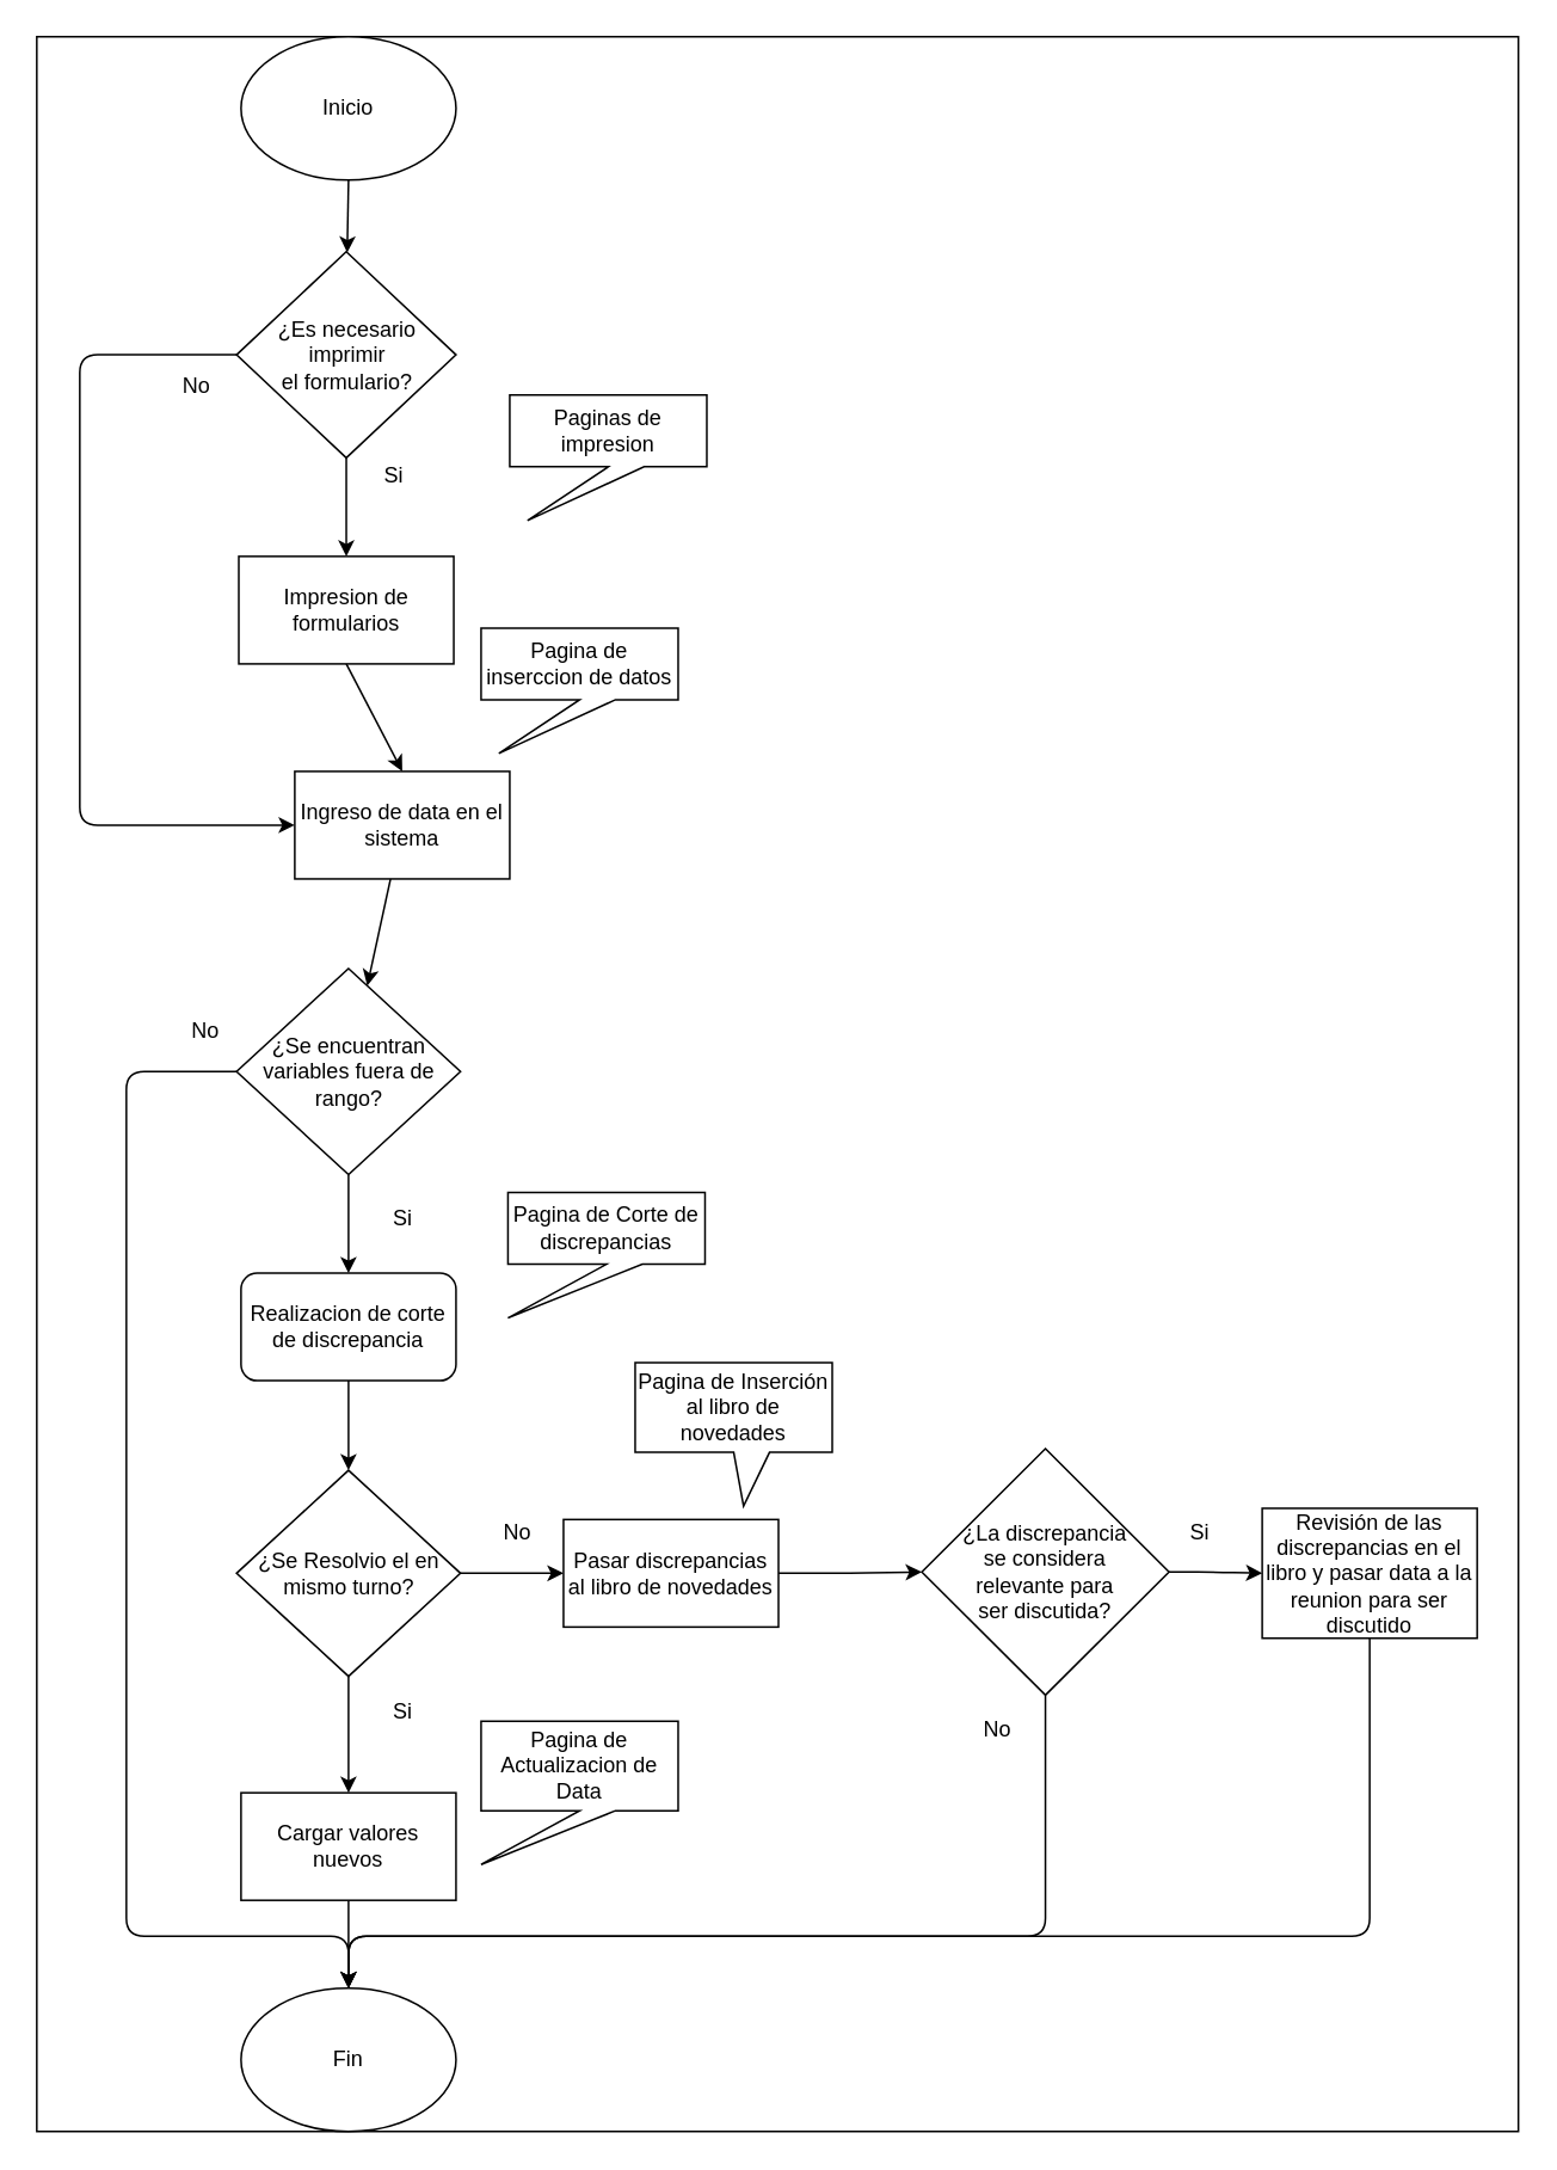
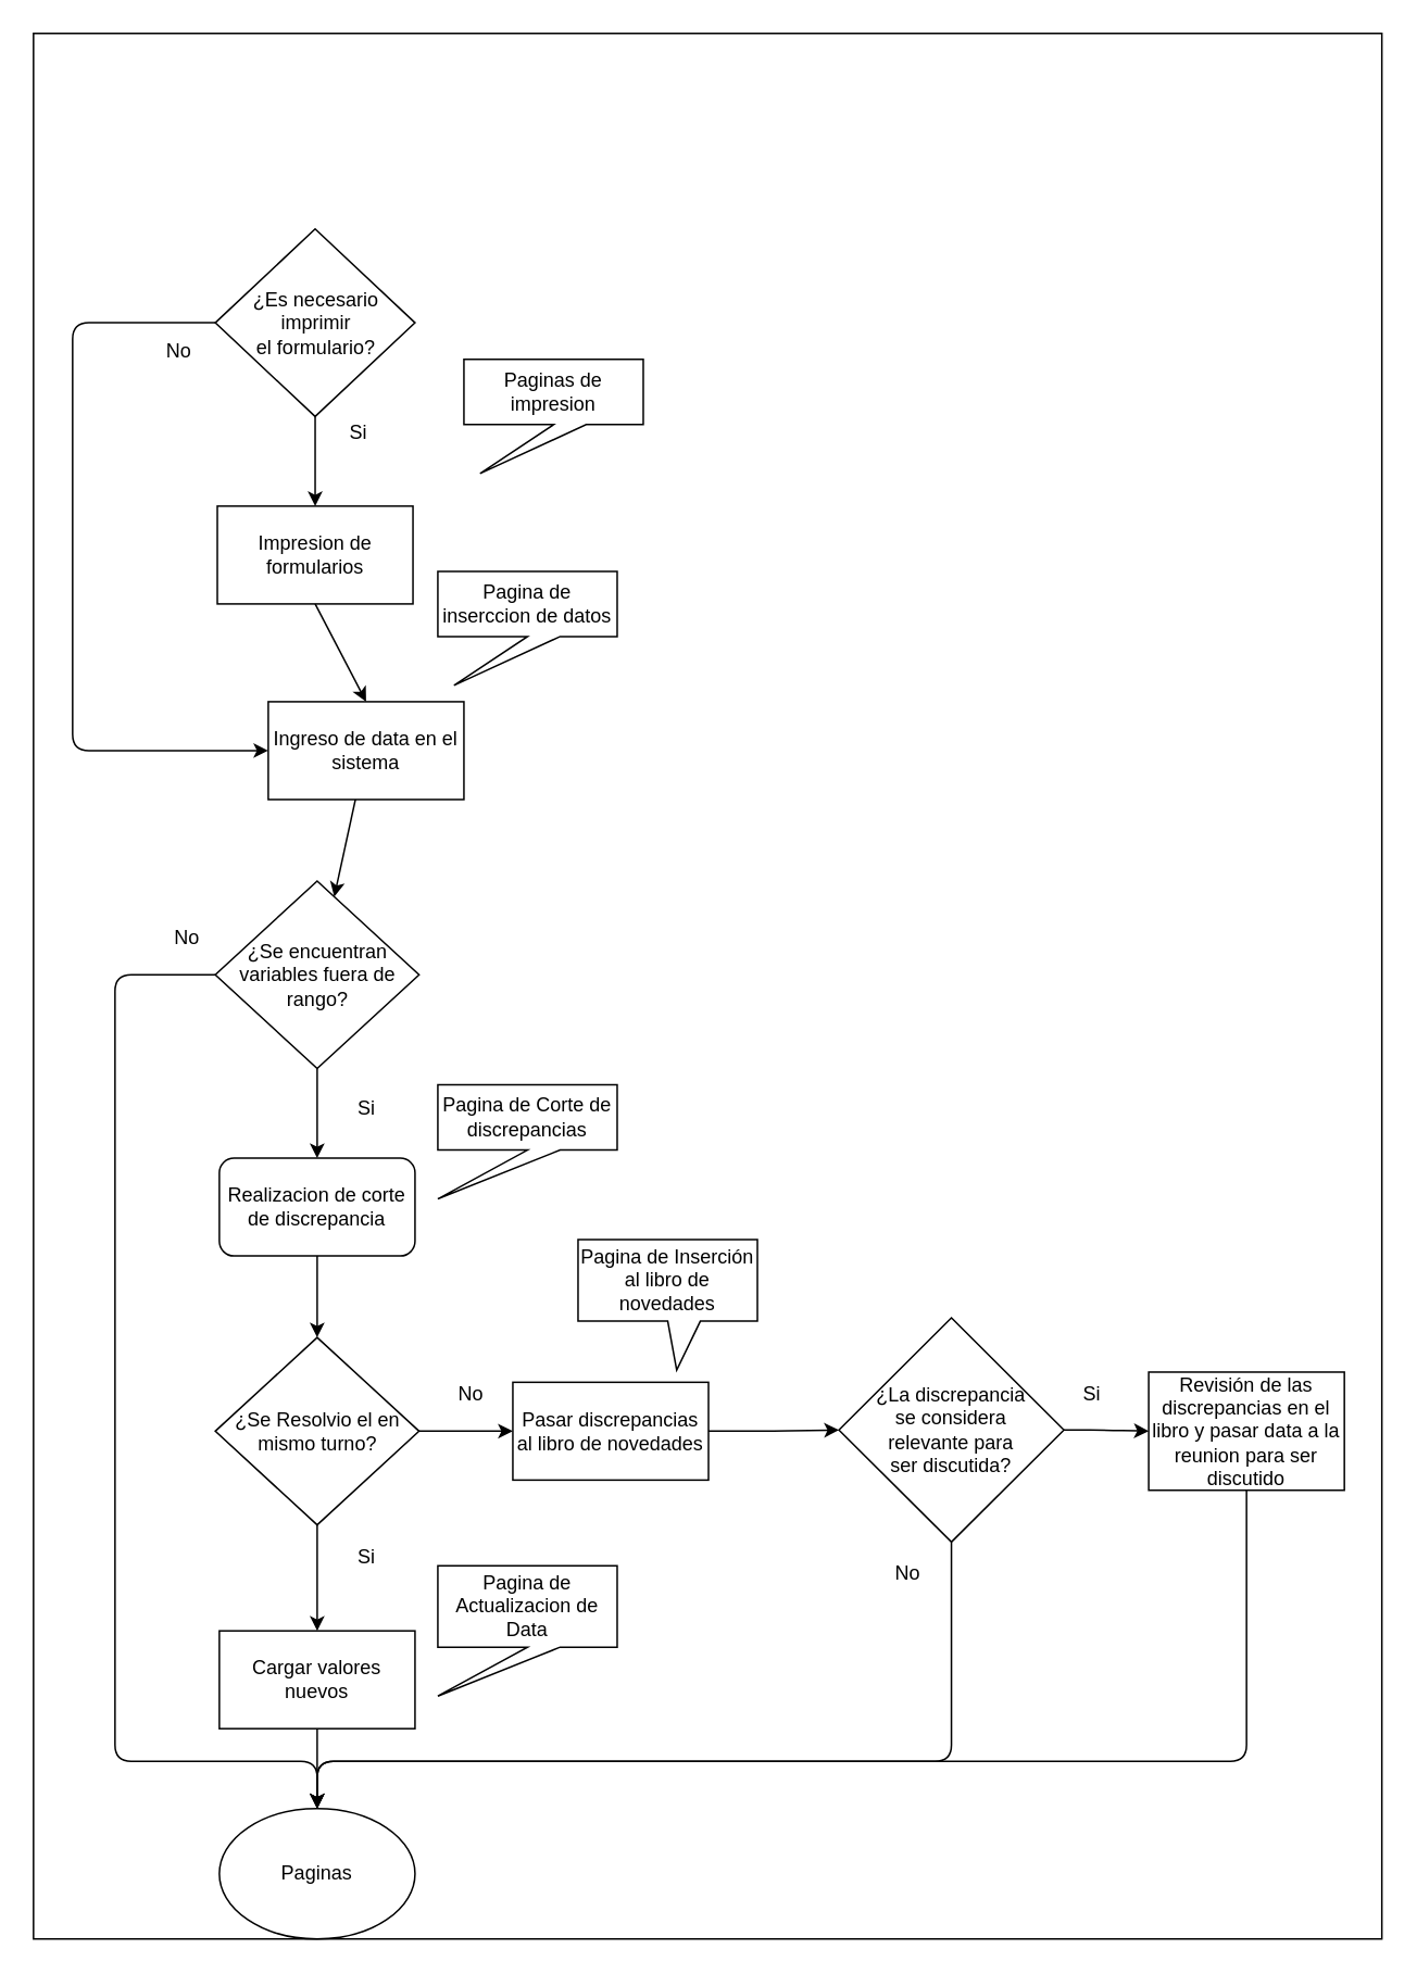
  <mxCell id="0" />
  <mxCell id="1" parent="0" />
  <mxCell id="2" value="" style="rounded=0;whiteSpace=wrap;html=1;" vertex="1" parent="1"><mxGeometry width="827" height="1169" as="geometry" x="20" y="20" /></mxCell>
- <mxCell id="3" value="" style="edgeStyle=none;html=1;" parent="1" source="4" target="40" edge="1"><mxGeometry relative="1" as="geometry" /></mxCell>
- <mxCell id="4" value="Inicio" style="ellipse;whiteSpace=wrap;html=1;" parent="1" vertex="1"><mxGeometry x="134" width="120" height="80" as="geometry" y="20" /></mxCell>
- <mxCell id="5" value="Fin" style="ellipse;whiteSpace=wrap;html=1;" parent="1" vertex="1"><mxGeometry x="134" y="1109" width="120" height="80" as="geometry" /></mxCell>
+ <mxCell id="5" value="Paginas" style="ellipse;whiteSpace=wrap;html=1;" parent="1" vertex="1"><mxGeometry x="134" y="1109" width="120" height="80" as="geometry" /></mxCell>
  <mxCell id="6" style="edgeStyle=none;html=1;exitX=0.5;exitY=1;exitDx=0;exitDy=0;entryX=0.5;entryY=0;entryDx=0;entryDy=0;" parent="1" source="7" target="10" edge="1"><mxGeometry relative="1" as="geometry" /></mxCell>
  <mxCell id="7" value="Impresion de formularios" style="rounded=0;whiteSpace=wrap;html=1;" parent="1" vertex="1"><mxGeometry x="132.75" y="310" width="120" height="60" as="geometry" /></mxCell>
  <mxCell id="8" value="Paginas de impresion" style="shape=callout;whiteSpace=wrap;html=1;perimeter=calloutPerimeter;position2=0.09;" parent="1" vertex="1"><mxGeometry x="284" y="220" width="110" height="70" as="geometry" /></mxCell>
  <mxCell id="9" value="" style="edgeStyle=none;html=1;" parent="1" source="10" target="17" edge="1"><mxGeometry relative="1" as="geometry" /></mxCell>
  <mxCell id="10" value="Ingreso de data en el sistema" style="rounded=0;whiteSpace=wrap;html=1;" parent="1" vertex="1"><mxGeometry x="164" y="430" width="120" height="60" as="geometry" /></mxCell>
  <mxCell id="11" value="Pagina de inserccion de datos&lt;br&gt;" style="shape=callout;whiteSpace=wrap;html=1;perimeter=calloutPerimeter;position2=0.09;" parent="1" vertex="1"><mxGeometry x="268" y="350" width="110" height="70" as="geometry" /></mxCell>
  <mxCell id="12" value="" style="edgeStyle=none;html=1;" parent="1" source="13" target="21" edge="1"><mxGeometry relative="1" as="geometry" /></mxCell>
  <mxCell id="13" value="Realizacion de corte de discrepancia" style="whiteSpace=wrap;html=1;rounded=1;" parent="1" vertex="1"><mxGeometry x="134" y="710" width="120" height="60" as="geometry" /></mxCell>
- <mxCell id="14" value="Pagina de Corte de discrepancias" style="shape=callout;whiteSpace=wrap;html=1;perimeter=calloutPerimeter;position2=0;" parent="1" vertex="1"><mxGeometry x="283" y="665" width="110" height="70" as="geometry" /></mxCell>
+ <mxCell id="14" value="Pagina de Corte de discrepancias" style="shape=callout;whiteSpace=wrap;html=1;perimeter=calloutPerimeter;position2=0;" parent="1" vertex="1"><mxGeometry x="268" y="665" width="110" height="70" as="geometry" /></mxCell>
  <mxCell id="15" value="" style="edgeStyle=none;html=1;" parent="1" source="17" target="13" edge="1"><mxGeometry relative="1" as="geometry" /></mxCell>
  <mxCell id="16" style="edgeStyle=orthogonalEdgeStyle;html=1;entryX=0.5;entryY=0;entryDx=0;entryDy=0;" parent="1" source="17" target="5" edge="1"><mxGeometry relative="1" as="geometry"><mxPoint x="70" y="1100" as="targetPoint" /><Array as="points"><mxPoint x="70" y="598" /><mxPoint x="70" y="1080" /><mxPoint x="194" y="1080" /></Array></mxGeometry></mxCell>
  <mxCell id="17" value="¿Se encuentran variables fuera de rango?" style="rhombus;whiteSpace=wrap;html=1;" parent="1" vertex="1"><mxGeometry x="131.5" y="540" width="125" height="115" as="geometry" /></mxCell>
  <mxCell id="18" value="Si" style="text;html=1;align=center;verticalAlign=middle;resizable=0;points=[];autosize=1;strokeColor=none;fillColor=none;" parent="1" vertex="1"><mxGeometry x="209" y="665" width="30" height="30" as="geometry" /></mxCell>
  <mxCell id="19" value="" style="edgeStyle=none;html=1;" parent="1" source="21" target="23" edge="1"><mxGeometry relative="1" as="geometry" /></mxCell>
  <mxCell id="20" style="edgeStyle=orthogonalEdgeStyle;html=1;exitX=1;exitY=0.5;exitDx=0;exitDy=0;entryX=0;entryY=0.5;entryDx=0;entryDy=0;" parent="1" source="21" target="29" edge="1"><mxGeometry relative="1" as="geometry" /></mxCell>
  <mxCell id="21" value="¿Se Resolvio el en mismo turno?" style="rhombus;whiteSpace=wrap;html=1;" parent="1" vertex="1"><mxGeometry x="131.5" y="820" width="125" height="115" as="geometry" /></mxCell>
  <mxCell id="22" value="" style="edgeStyle=none;html=1;entryX=0.5;entryY=0;entryDx=0;entryDy=0;" parent="1" source="23" target="5" edge="1"><mxGeometry relative="1" as="geometry"><mxPoint x="190" y="960" as="targetPoint" /></mxGeometry></mxCell>
  <mxCell id="23" value="Cargar valores nuevos" style="rounded=0;whiteSpace=wrap;html=1;" parent="1" vertex="1"><mxGeometry x="134" y="1000" width="120" height="60" as="geometry" /></mxCell>
  <mxCell id="24" value="Si" style="text;html=1;align=center;verticalAlign=middle;resizable=0;points=[];autosize=1;strokeColor=none;fillColor=none;" parent="1" vertex="1"><mxGeometry x="209" y="940" width="30" height="30" as="geometry" /></mxCell>
  <mxCell id="25" value="No" style="text;html=1;align=center;verticalAlign=middle;resizable=0;points=[];autosize=1;strokeColor=none;fillColor=none;" parent="1" vertex="1"><mxGeometry x="94" y="560" width="40" height="30" as="geometry" /></mxCell>
  <mxCell id="26" value="Pagina de Actualizacion de Data" style="shape=callout;whiteSpace=wrap;html=1;perimeter=calloutPerimeter;position2=0;" parent="1" vertex="1"><mxGeometry x="268" y="960" width="110" height="80" as="geometry" /></mxCell>
  <mxCell id="27" value="No" style="text;html=1;align=center;verticalAlign=middle;resizable=0;points=[];autosize=1;strokeColor=none;fillColor=none;" parent="1" vertex="1"><mxGeometry x="268" y="840" width="40" height="30" as="geometry" /></mxCell>
  <mxCell id="28" style="edgeStyle=orthogonalEdgeStyle;html=1;exitX=1;exitY=0.5;exitDx=0;exitDy=0;entryX=0;entryY=0.5;entryDx=0;entryDy=0;" parent="1" source="29" target="33" edge="1"><mxGeometry relative="1" as="geometry" /></mxCell>
  <mxCell id="29" value="Pasar discrepancias al libro de novedades" style="rounded=0;whiteSpace=wrap;html=1;" parent="1" vertex="1"><mxGeometry x="314" y="847.5" width="120" height="60" as="geometry" /></mxCell>
  <mxCell id="30" value="Pagina de Inserción al libro de novedades" style="shape=callout;whiteSpace=wrap;html=1;perimeter=calloutPerimeter;position2=0.55;" parent="1" vertex="1"><mxGeometry x="354" y="760" width="110" height="80" as="geometry" /></mxCell>
  <mxCell id="31" style="html=1;exitX=0.5;exitY=1;exitDx=0;exitDy=0;entryX=0.5;entryY=0;entryDx=0;entryDy=0;edgeStyle=orthogonalEdgeStyle;" parent="1" source="33" target="5" edge="1"><mxGeometry relative="1" as="geometry"><Array as="points"><mxPoint x="583" y="1080" /><mxPoint x="194" y="1080" /></Array><mxPoint x="579" y="1210" as="targetPoint" /></mxGeometry></mxCell>
  <mxCell id="32" style="edgeStyle=orthogonalEdgeStyle;html=1;exitX=1;exitY=0.5;exitDx=0;exitDy=0;entryX=0;entryY=0.5;entryDx=0;entryDy=0;" parent="1" source="33" target="36" edge="1"><mxGeometry relative="1" as="geometry" /></mxCell>
  <mxCell id="33" value="¿La discrepancia &lt;br&gt;se considera &lt;br&gt;relevante para &lt;br&gt;ser discutida?" style="rhombus;whiteSpace=wrap;html=1;" parent="1" vertex="1"><mxGeometry x="514" y="808" width="138" height="137.5" as="geometry" /></mxCell>
  <mxCell id="34" value="No" style="text;html=1;align=center;verticalAlign=middle;resizable=0;points=[];autosize=1;strokeColor=none;fillColor=none;" parent="1" vertex="1"><mxGeometry x="536" y="950" width="40" height="30" as="geometry" /></mxCell>
  <mxCell id="35" style="html=1;entryX=0.5;entryY=0;entryDx=0;entryDy=0;edgeStyle=orthogonalEdgeStyle;" parent="1" source="36" target="5" edge="1"><mxGeometry relative="1" as="geometry"><Array as="points"><mxPoint x="764" y="1080" /><mxPoint x="194" y="1080" /></Array><mxPoint x="770" y="1160" as="targetPoint" /></mxGeometry></mxCell>
  <mxCell id="36" value="Revisión de las discrepancias en el libro y pasar data a la reunion para ser discutido" style="rounded=0;whiteSpace=wrap;html=1;" parent="1" vertex="1"><mxGeometry x="704" y="841.25" width="120" height="72.5" as="geometry" /></mxCell>
  <mxCell id="37" value="Si" style="text;html=1;align=center;verticalAlign=middle;resizable=0;points=[];autosize=1;strokeColor=none;fillColor=none;" parent="1" vertex="1"><mxGeometry x="654" y="840" width="30" height="30" as="geometry" /></mxCell>
  <mxCell id="38" value="" style="edgeStyle=none;html=1;" parent="1" source="40" target="7" edge="1"><mxGeometry relative="1" as="geometry" /></mxCell>
  <mxCell id="39" style="edgeStyle=orthogonalEdgeStyle;html=1;entryX=0;entryY=0.5;entryDx=0;entryDy=0;" parent="1" source="40" target="10" edge="1"><mxGeometry relative="1" as="geometry"><Array as="points"><mxPoint x="44" y="198" /><mxPoint x="44" y="460" /></Array></mxGeometry></mxCell>
  <mxCell id="40" value="¿Es necesario imprimir &lt;br&gt;el formulario?" style="rhombus;whiteSpace=wrap;html=1;" parent="1" vertex="1"><mxGeometry x="131.5" y="140" width="122.5" height="115" as="geometry" /></mxCell>
  <mxCell id="41" value="Si" style="text;html=1;align=center;verticalAlign=middle;resizable=0;points=[];autosize=1;strokeColor=none;fillColor=none;" parent="1" vertex="1"><mxGeometry x="204" y="250" width="30" height="30" as="geometry" /></mxCell>
  <mxCell id="42" value="No" style="text;html=1;align=center;verticalAlign=middle;resizable=0;points=[];autosize=1;strokeColor=none;fillColor=none;" parent="1" vertex="1"><mxGeometry x="89" y="200" width="40" height="30" as="geometry" /></mxCell>
